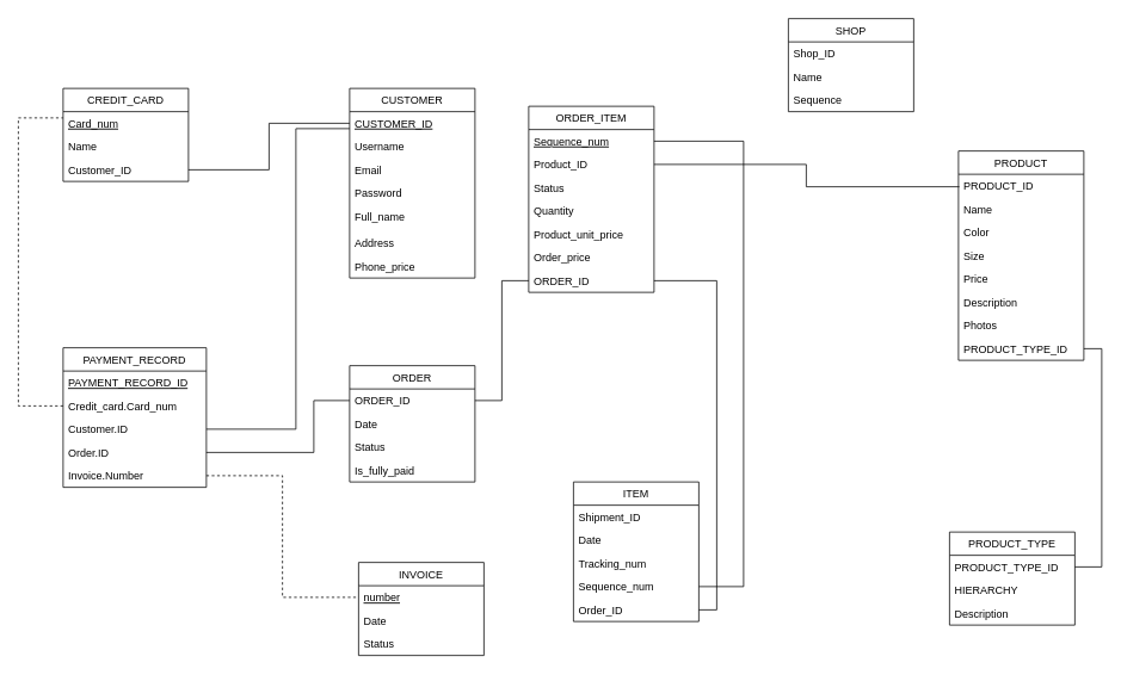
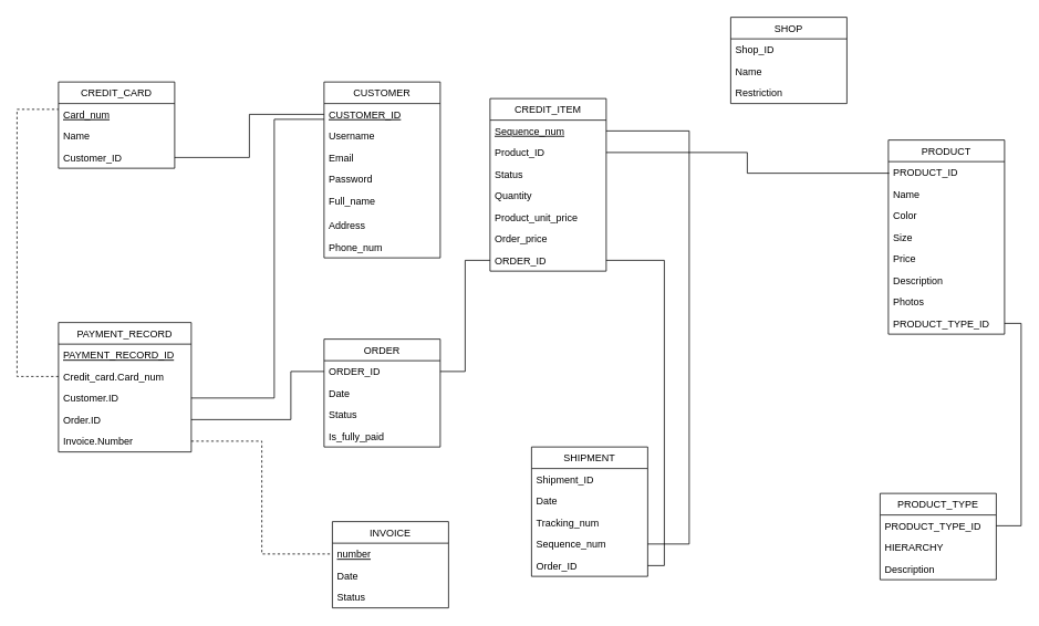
  <mxCell id="0" />
  <mxCell id="1" parent="0" />
  <mxCell id="2" value="CREDIT_CARD" style="swimlane;fontStyle=0;childLayout=stackLayout;horizontal=1;startSize=26;fillColor=none;horizontalStack=0;resizeParent=1;resizeParentMax=0;resizeLast=0;collapsible=1;marginBottom=0;" vertex="1" parent="1"><mxGeometry x="70" y="98" width="140" height="104" as="geometry" /></mxCell>
  <mxCell id="3" value="Card_num" style="text;strokeColor=none;fillColor=none;align=left;verticalAlign=top;spacingLeft=4;spacingRight=4;overflow=hidden;rotatable=0;points=[[0,0.5],[1,0.5]];portConstraint=eastwest;fontStyle=4" vertex="1" parent="2"><mxGeometry y="26" width="140" height="26" as="geometry" /></mxCell>
  <mxCell id="4" value="Name" style="text;strokeColor=none;fillColor=none;align=left;verticalAlign=top;spacingLeft=4;spacingRight=4;overflow=hidden;rotatable=0;points=[[0,0.5],[1,0.5]];portConstraint=eastwest;" vertex="1" parent="2"><mxGeometry y="52" width="140" height="26" as="geometry" /></mxCell>
  <mxCell id="5" value="Customer_ID" style="text;strokeColor=none;fillColor=none;align=left;verticalAlign=top;spacingLeft=4;spacingRight=4;overflow=hidden;rotatable=0;points=[[0,0.5],[1,0.5]];portConstraint=eastwest;" vertex="1" parent="2"><mxGeometry y="78" width="140" height="26" as="geometry" /></mxCell>
  <mxCell id="6" value="CUSTOMER" style="swimlane;fontStyle=0;childLayout=stackLayout;horizontal=1;startSize=26;fillColor=none;horizontalStack=0;resizeParent=1;resizeParentMax=0;resizeLast=0;collapsible=1;marginBottom=0;" vertex="1" parent="1"><mxGeometry x="390" y="98" width="140" height="212" as="geometry" /></mxCell>
  <mxCell id="7" value="CUSTOMER_ID" style="text;strokeColor=none;fillColor=none;align=left;verticalAlign=top;spacingLeft=4;spacingRight=4;overflow=hidden;rotatable=0;points=[[0,0.5],[1,0.5]];portConstraint=eastwest;fontStyle=4" vertex="1" parent="6"><mxGeometry y="26" width="140" height="26" as="geometry" /></mxCell>
  <mxCell id="8" value="Username" style="text;strokeColor=none;fillColor=none;align=left;verticalAlign=top;spacingLeft=4;spacingRight=4;overflow=hidden;rotatable=0;points=[[0,0.5],[1,0.5]];portConstraint=eastwest;" vertex="1" parent="6"><mxGeometry y="52" width="140" height="26" as="geometry" /></mxCell>
  <mxCell id="9" value="Email" style="text;strokeColor=none;fillColor=none;align=left;verticalAlign=top;spacingLeft=4;spacingRight=4;overflow=hidden;rotatable=0;points=[[0,0.5],[1,0.5]];portConstraint=eastwest;" vertex="1" parent="6"><mxGeometry y="78" width="140" height="26" as="geometry" /></mxCell>
  <mxCell id="10" value="Password&#10;" style="text;strokeColor=none;fillColor=none;align=left;verticalAlign=top;spacingLeft=4;spacingRight=4;overflow=hidden;rotatable=0;points=[[0,0.5],[1,0.5]];portConstraint=eastwest;" vertex="1" parent="6"><mxGeometry y="104" width="140" height="26" as="geometry" /></mxCell>
  <mxCell id="11" value="Full_name" style="text;strokeColor=none;fillColor=none;align=left;verticalAlign=top;spacingLeft=4;spacingRight=4;overflow=hidden;rotatable=0;points=[[0,0.5],[1,0.5]];portConstraint=eastwest;" vertex="1" parent="6"><mxGeometry y="130" width="140" height="30" as="geometry" /></mxCell>
  <mxCell id="12" value="Address" style="text;strokeColor=none;fillColor=none;align=left;verticalAlign=top;spacingLeft=4;spacingRight=4;overflow=hidden;rotatable=0;points=[[0,0.5],[1,0.5]];portConstraint=eastwest;" vertex="1" parent="6"><mxGeometry y="160" width="140" height="26" as="geometry" /></mxCell>
- <mxCell id="13" value="Phone_price" style="text;strokeColor=none;fillColor=none;align=left;verticalAlign=top;spacingLeft=4;spacingRight=4;overflow=hidden;rotatable=0;points=[[0,0.5],[1,0.5]];portConstraint=eastwest;" vertex="1" parent="6"><mxGeometry y="186" width="140" height="26" as="geometry" /></mxCell>
+ <mxCell id="13" value="Phone_num" style="text;strokeColor=none;fillColor=none;align=left;verticalAlign=top;spacingLeft=4;spacingRight=4;overflow=hidden;rotatable=0;points=[[0,0.5],[1,0.5]];portConstraint=eastwest;" vertex="1" parent="6"><mxGeometry y="186" width="140" height="26" as="geometry" /></mxCell>
  <mxCell id="14" value="PAYMENT_RECORD" style="swimlane;fontStyle=0;childLayout=stackLayout;horizontal=1;startSize=26;fillColor=none;horizontalStack=0;resizeParent=1;resizeParentMax=0;resizeLast=0;collapsible=1;marginBottom=0;" vertex="1" parent="1"><mxGeometry x="70" y="388" width="160" height="156" as="geometry" /></mxCell>
  <mxCell id="15" value="PAYMENT_RECORD_ID" style="text;strokeColor=none;fillColor=none;align=left;verticalAlign=top;spacingLeft=4;spacingRight=4;overflow=hidden;rotatable=0;points=[[0,0.5],[1,0.5]];portConstraint=eastwest;fontStyle=4" vertex="1" parent="14"><mxGeometry y="26" width="160" height="26" as="geometry" /></mxCell>
  <mxCell id="16" value="Credit_card.Card_num" style="text;strokeColor=none;fillColor=none;align=left;verticalAlign=top;spacingLeft=4;spacingRight=4;overflow=hidden;rotatable=0;points=[[0,0.5],[1,0.5]];portConstraint=eastwest;" vertex="1" parent="14"><mxGeometry y="52" width="160" height="26" as="geometry" /></mxCell>
  <mxCell id="17" value="Customer.ID" style="text;strokeColor=none;fillColor=none;align=left;verticalAlign=top;spacingLeft=4;spacingRight=4;overflow=hidden;rotatable=0;points=[[0,0.5],[1,0.5]];portConstraint=eastwest;" vertex="1" parent="14"><mxGeometry y="78" width="160" height="26" as="geometry" /></mxCell>
  <mxCell id="18" value="Order.ID" style="text;strokeColor=none;fillColor=none;align=left;verticalAlign=top;spacingLeft=4;spacingRight=4;overflow=hidden;rotatable=0;points=[[0,0.5],[1,0.5]];portConstraint=eastwest;" vertex="1" parent="14"><mxGeometry y="104" width="160" height="26" as="geometry" /></mxCell>
  <mxCell id="19" value="Invoice.Number" style="text;strokeColor=none;fillColor=none;align=left;verticalAlign=top;spacingLeft=4;spacingRight=4;overflow=hidden;rotatable=0;points=[[0,0.5],[1,0.5]];portConstraint=eastwest;" vertex="1" parent="14"><mxGeometry y="130" width="160" height="26" as="geometry" /></mxCell>
  <mxCell id="20" value="ORDER" style="swimlane;fontStyle=0;childLayout=stackLayout;horizontal=1;startSize=26;fillColor=none;horizontalStack=0;resizeParent=1;resizeParentMax=0;resizeLast=0;collapsible=1;marginBottom=0;" vertex="1" parent="1"><mxGeometry x="390" y="408" width="140" height="130" as="geometry" /></mxCell>
  <mxCell id="21" value="ORDER_ID" style="text;strokeColor=none;fillColor=none;align=left;verticalAlign=top;spacingLeft=4;spacingRight=4;overflow=hidden;rotatable=0;points=[[0,0.5],[1,0.5]];portConstraint=eastwest;" vertex="1" parent="20"><mxGeometry y="26" width="140" height="26" as="geometry" /></mxCell>
  <mxCell id="22" value="Date" style="text;strokeColor=none;fillColor=none;align=left;verticalAlign=top;spacingLeft=4;spacingRight=4;overflow=hidden;rotatable=0;points=[[0,0.5],[1,0.5]];portConstraint=eastwest;" vertex="1" parent="20"><mxGeometry y="52" width="140" height="26" as="geometry" /></mxCell>
  <mxCell id="23" value="Status" style="text;strokeColor=none;fillColor=none;align=left;verticalAlign=top;spacingLeft=4;spacingRight=4;overflow=hidden;rotatable=0;points=[[0,0.5],[1,0.5]];portConstraint=eastwest;" vertex="1" parent="20"><mxGeometry y="78" width="140" height="26" as="geometry" /></mxCell>
  <mxCell id="24" value="Is_fully_paid" style="text;strokeColor=none;fillColor=none;align=left;verticalAlign=top;spacingLeft=4;spacingRight=4;overflow=hidden;rotatable=0;points=[[0,0.5],[1,0.5]];portConstraint=eastwest;" vertex="1" parent="20"><mxGeometry y="104" width="140" height="26" as="geometry" /></mxCell>
  <mxCell id="25" value="INVOICE" style="swimlane;fontStyle=0;childLayout=stackLayout;horizontal=1;startSize=26;fillColor=none;horizontalStack=0;resizeParent=1;resizeParentMax=0;resizeLast=0;collapsible=1;marginBottom=0;" vertex="1" parent="1"><mxGeometry x="400" y="628" width="140" height="104" as="geometry" /></mxCell>
  <mxCell id="26" value="number" style="text;strokeColor=none;fillColor=none;align=left;verticalAlign=top;spacingLeft=4;spacingRight=4;overflow=hidden;rotatable=0;points=[[0,0.5],[1,0.5]];portConstraint=eastwest;fontStyle=4" vertex="1" parent="25"><mxGeometry y="26" width="140" height="26" as="geometry" /></mxCell>
  <mxCell id="27" value="Date" style="text;strokeColor=none;fillColor=none;align=left;verticalAlign=top;spacingLeft=4;spacingRight=4;overflow=hidden;rotatable=0;points=[[0,0.5],[1,0.5]];portConstraint=eastwest;" vertex="1" parent="25"><mxGeometry y="52" width="140" height="26" as="geometry" /></mxCell>
  <mxCell id="28" value="Status" style="text;strokeColor=none;fillColor=none;align=left;verticalAlign=top;spacingLeft=4;spacingRight=4;overflow=hidden;rotatable=0;points=[[0,0.5],[1,0.5]];portConstraint=eastwest;" vertex="1" parent="25"><mxGeometry y="78" width="140" height="26" as="geometry" /></mxCell>
- <mxCell id="29" value="ITEM" style="swimlane;fontStyle=0;childLayout=stackLayout;horizontal=1;startSize=26;fillColor=none;horizontalStack=0;resizeParent=1;resizeParentMax=0;resizeLast=0;collapsible=1;marginBottom=0;" vertex="1" parent="1"><mxGeometry x="640" y="538" width="140" height="156" as="geometry" /></mxCell>
+ <mxCell id="29" value="SHIPMENT" style="swimlane;fontStyle=0;childLayout=stackLayout;horizontal=1;startSize=26;fillColor=none;horizontalStack=0;resizeParent=1;resizeParentMax=0;resizeLast=0;collapsible=1;marginBottom=0;" vertex="1" parent="1"><mxGeometry x="640" y="538" width="140" height="156" as="geometry" /></mxCell>
  <mxCell id="30" value="Shipment_ID" style="text;strokeColor=none;fillColor=none;align=left;verticalAlign=top;spacingLeft=4;spacingRight=4;overflow=hidden;rotatable=0;points=[[0,0.5],[1,0.5]];portConstraint=eastwest;" vertex="1" parent="29"><mxGeometry y="26" width="140" height="26" as="geometry" /></mxCell>
  <mxCell id="31" value="Date" style="text;strokeColor=none;fillColor=none;align=left;verticalAlign=top;spacingLeft=4;spacingRight=4;overflow=hidden;rotatable=0;points=[[0,0.5],[1,0.5]];portConstraint=eastwest;" vertex="1" parent="29"><mxGeometry y="52" width="140" height="26" as="geometry" /></mxCell>
  <mxCell id="32" value="Tracking_num" style="text;strokeColor=none;fillColor=none;align=left;verticalAlign=top;spacingLeft=4;spacingRight=4;overflow=hidden;rotatable=0;points=[[0,0.5],[1,0.5]];portConstraint=eastwest;" vertex="1" parent="29"><mxGeometry y="78" width="140" height="26" as="geometry" /></mxCell>
  <mxCell id="33" value="Sequence_num" style="text;strokeColor=none;fillColor=none;align=left;verticalAlign=top;spacingLeft=4;spacingRight=4;overflow=hidden;rotatable=0;points=[[0,0.5],[1,0.5]];portConstraint=eastwest;" vertex="1" parent="29"><mxGeometry y="104" width="140" height="26" as="geometry" /></mxCell>
  <mxCell id="34" value="Order_ID" style="text;strokeColor=none;fillColor=none;align=left;verticalAlign=top;spacingLeft=4;spacingRight=4;overflow=hidden;rotatable=0;points=[[0,0.5],[1,0.5]];portConstraint=eastwest;" vertex="1" parent="29"><mxGeometry y="130" width="140" height="26" as="geometry" /></mxCell>
- <mxCell id="35" value="ORDER_ITEM" style="swimlane;fontStyle=0;childLayout=stackLayout;horizontal=1;startSize=26;fillColor=none;horizontalStack=0;resizeParent=1;resizeParentMax=0;resizeLast=0;collapsible=1;marginBottom=0;" vertex="1" parent="1"><mxGeometry x="590" y="118" width="140" height="208" as="geometry" /></mxCell>
+ <mxCell id="35" value="CREDIT_ITEM" style="swimlane;fontStyle=0;childLayout=stackLayout;horizontal=1;startSize=26;fillColor=none;horizontalStack=0;resizeParent=1;resizeParentMax=0;resizeLast=0;collapsible=1;marginBottom=0;" vertex="1" parent="1"><mxGeometry x="590" y="118" width="140" height="208" as="geometry" /></mxCell>
  <mxCell id="36" value="Sequence_num" style="text;strokeColor=none;fillColor=none;align=left;verticalAlign=top;spacingLeft=4;spacingRight=4;overflow=hidden;rotatable=0;points=[[0,0.5],[1,0.5]];portConstraint=eastwest;fontStyle=4" vertex="1" parent="35"><mxGeometry y="26" width="140" height="26" as="geometry" /></mxCell>
  <mxCell id="37" value="Product_ID" style="text;strokeColor=none;fillColor=none;align=left;verticalAlign=top;spacingLeft=4;spacingRight=4;overflow=hidden;rotatable=0;points=[[0,0.5],[1,0.5]];portConstraint=eastwest;" vertex="1" parent="35"><mxGeometry y="52" width="140" height="26" as="geometry" /></mxCell>
  <mxCell id="38" value="Status" style="text;strokeColor=none;fillColor=none;align=left;verticalAlign=top;spacingLeft=4;spacingRight=4;overflow=hidden;rotatable=0;points=[[0,0.5],[1,0.5]];portConstraint=eastwest;" vertex="1" parent="35"><mxGeometry y="78" width="140" height="26" as="geometry" /></mxCell>
  <mxCell id="39" value="Quantity" style="text;strokeColor=none;fillColor=none;align=left;verticalAlign=top;spacingLeft=4;spacingRight=4;overflow=hidden;rotatable=0;points=[[0,0.5],[1,0.5]];portConstraint=eastwest;" vertex="1" parent="35"><mxGeometry y="104" width="140" height="26" as="geometry" /></mxCell>
  <mxCell id="40" value="Product_unit_price" style="text;strokeColor=none;fillColor=none;align=left;verticalAlign=top;spacingLeft=4;spacingRight=4;overflow=hidden;rotatable=0;points=[[0,0.5],[1,0.5]];portConstraint=eastwest;" vertex="1" parent="35"><mxGeometry y="130" width="140" height="26" as="geometry" /></mxCell>
  <mxCell id="41" value="Order_price" style="text;strokeColor=none;fillColor=none;align=left;verticalAlign=top;spacingLeft=4;spacingRight=4;overflow=hidden;rotatable=0;points=[[0,0.5],[1,0.5]];portConstraint=eastwest;" vertex="1" parent="35"><mxGeometry y="156" width="140" height="26" as="geometry" /></mxCell>
  <mxCell id="42" value="ORDER_ID" style="text;strokeColor=none;fillColor=none;align=left;verticalAlign=top;spacingLeft=4;spacingRight=4;overflow=hidden;rotatable=0;points=[[0,0.5],[1,0.5]];portConstraint=eastwest;" vertex="1" parent="35"><mxGeometry y="182" width="140" height="26" as="geometry" /></mxCell>
  <mxCell id="43" value="SHOP" style="swimlane;fontStyle=0;childLayout=stackLayout;horizontal=1;startSize=26;fillColor=none;horizontalStack=0;resizeParent=1;resizeParentMax=0;resizeLast=0;collapsible=1;marginBottom=0;" vertex="1" parent="1"><mxGeometry x="880" y="20" width="140" height="104" as="geometry" /></mxCell>
  <mxCell id="44" value="Shop_ID" style="text;strokeColor=none;fillColor=none;align=left;verticalAlign=top;spacingLeft=4;spacingRight=4;overflow=hidden;rotatable=0;points=[[0,0.5],[1,0.5]];portConstraint=eastwest;" vertex="1" parent="43"><mxGeometry y="26" width="140" height="26" as="geometry" /></mxCell>
  <mxCell id="45" value="Name" style="text;strokeColor=none;fillColor=none;align=left;verticalAlign=top;spacingLeft=4;spacingRight=4;overflow=hidden;rotatable=0;points=[[0,0.5],[1,0.5]];portConstraint=eastwest;" vertex="1" parent="43"><mxGeometry y="52" width="140" height="26" as="geometry" /></mxCell>
- <mxCell id="46" value="Sequence" style="text;strokeColor=none;fillColor=none;align=left;verticalAlign=top;spacingLeft=4;spacingRight=4;overflow=hidden;rotatable=0;points=[[0,0.5],[1,0.5]];portConstraint=eastwest;" vertex="1" parent="43"><mxGeometry y="78" width="140" height="26" as="geometry" /></mxCell>
+ <mxCell id="46" value="Restriction" style="text;strokeColor=none;fillColor=none;align=left;verticalAlign=top;spacingLeft=4;spacingRight=4;overflow=hidden;rotatable=0;points=[[0,0.5],[1,0.5]];portConstraint=eastwest;" vertex="1" parent="43"><mxGeometry y="78" width="140" height="26" as="geometry" /></mxCell>
  <mxCell id="47" value="PRODUCT" style="swimlane;fontStyle=0;childLayout=stackLayout;horizontal=1;startSize=26;fillColor=none;horizontalStack=0;resizeParent=1;resizeParentMax=0;resizeLast=0;collapsible=1;marginBottom=0;" vertex="1" parent="1"><mxGeometry x="1070" y="168" width="140" height="234" as="geometry" /></mxCell>
  <mxCell id="48" value="PRODUCT_ID&#10;&#10;" style="text;strokeColor=none;fillColor=none;align=left;verticalAlign=top;spacingLeft=4;spacingRight=4;overflow=hidden;rotatable=0;points=[[0,0.5],[1,0.5]];portConstraint=eastwest;" vertex="1" parent="47"><mxGeometry y="26" width="140" height="26" as="geometry" /></mxCell>
  <mxCell id="49" value="Name" style="text;strokeColor=none;fillColor=none;align=left;verticalAlign=top;spacingLeft=4;spacingRight=4;overflow=hidden;rotatable=0;points=[[0,0.5],[1,0.5]];portConstraint=eastwest;" vertex="1" parent="47"><mxGeometry y="52" width="140" height="26" as="geometry" /></mxCell>
  <mxCell id="50" value="Color" style="text;strokeColor=none;fillColor=none;align=left;verticalAlign=top;spacingLeft=4;spacingRight=4;overflow=hidden;rotatable=0;points=[[0,0.5],[1,0.5]];portConstraint=eastwest;" vertex="1" parent="47"><mxGeometry y="78" width="140" height="26" as="geometry" /></mxCell>
  <mxCell id="51" value="Size" style="text;strokeColor=none;fillColor=none;align=left;verticalAlign=top;spacingLeft=4;spacingRight=4;overflow=hidden;rotatable=0;points=[[0,0.5],[1,0.5]];portConstraint=eastwest;" vertex="1" parent="47"><mxGeometry y="104" width="140" height="26" as="geometry" /></mxCell>
  <mxCell id="52" value="Price" style="text;strokeColor=none;fillColor=none;align=left;verticalAlign=top;spacingLeft=4;spacingRight=4;overflow=hidden;rotatable=0;points=[[0,0.5],[1,0.5]];portConstraint=eastwest;" vertex="1" parent="47"><mxGeometry y="130" width="140" height="26" as="geometry" /></mxCell>
  <mxCell id="53" value="Description" style="text;strokeColor=none;fillColor=none;align=left;verticalAlign=top;spacingLeft=4;spacingRight=4;overflow=hidden;rotatable=0;points=[[0,0.5],[1,0.5]];portConstraint=eastwest;" vertex="1" parent="47"><mxGeometry y="156" width="140" height="26" as="geometry" /></mxCell>
  <mxCell id="54" value="Photos" style="text;strokeColor=none;fillColor=none;align=left;verticalAlign=top;spacingLeft=4;spacingRight=4;overflow=hidden;rotatable=0;points=[[0,0.5],[1,0.5]];portConstraint=eastwest;" vertex="1" parent="47"><mxGeometry y="182" width="140" height="26" as="geometry" /></mxCell>
  <mxCell id="55" value="PRODUCT_TYPE_ID" style="text;strokeColor=none;fillColor=none;align=left;verticalAlign=top;spacingLeft=4;spacingRight=4;overflow=hidden;rotatable=0;points=[[0,0.5],[1,0.5]];portConstraint=eastwest;" vertex="1" parent="47"><mxGeometry y="208" width="140" height="26" as="geometry" /></mxCell>
  <mxCell id="56" value="PRODUCT_TYPE" style="swimlane;fontStyle=0;childLayout=stackLayout;horizontal=1;startSize=26;fillColor=none;horizontalStack=0;resizeParent=1;resizeParentMax=0;resizeLast=0;collapsible=1;marginBottom=0;" vertex="1" parent="1"><mxGeometry x="1060" y="594" width="140" height="104" as="geometry" /></mxCell>
  <mxCell id="57" value="PRODUCT_TYPE_ID" style="text;strokeColor=none;fillColor=none;align=left;verticalAlign=top;spacingLeft=4;spacingRight=4;overflow=hidden;rotatable=0;points=[[0,0.5],[1,0.5]];portConstraint=eastwest;" vertex="1" parent="56"><mxGeometry y="26" width="140" height="26" as="geometry" /></mxCell>
  <mxCell id="58" value="HIERARCHY" style="text;strokeColor=none;fillColor=none;align=left;verticalAlign=top;spacingLeft=4;spacingRight=4;overflow=hidden;rotatable=0;points=[[0,0.5],[1,0.5]];portConstraint=eastwest;" vertex="1" parent="56"><mxGeometry y="52" width="140" height="26" as="geometry" /></mxCell>
  <mxCell id="59" value="Description" style="text;strokeColor=none;fillColor=none;align=left;verticalAlign=top;spacingLeft=4;spacingRight=4;overflow=hidden;rotatable=0;points=[[0,0.5],[1,0.5]];portConstraint=eastwest;" vertex="1" parent="56"><mxGeometry y="78" width="140" height="26" as="geometry" /></mxCell>
  <mxCell id="60" style="edgeStyle=orthogonalEdgeStyle;rounded=0;orthogonalLoop=1;jettySize=auto;html=1;endArrow=none;endFill=0;" edge="1" parent="1" source="5" target="7"><mxGeometry relative="1" as="geometry" /></mxCell>
  <mxCell id="61" style="edgeStyle=orthogonalEdgeStyle;rounded=0;orthogonalLoop=1;jettySize=auto;html=1;entryX=0;entryY=0.269;entryDx=0;entryDy=0;entryPerimeter=0;endArrow=none;endFill=0;dashed=1;" edge="1" parent="1" source="16" target="3"><mxGeometry relative="1" as="geometry"><Array as="points"><mxPoint x="20" y="453" /><mxPoint x="20" y="131" /></Array></mxGeometry></mxCell>
  <mxCell id="62" style="edgeStyle=orthogonalEdgeStyle;rounded=0;orthogonalLoop=1;jettySize=auto;html=1;entryX=0;entryY=0.731;entryDx=0;entryDy=0;entryPerimeter=0;endArrow=none;endFill=0;" edge="1" parent="1" source="17" target="7"><mxGeometry relative="1" as="geometry"><Array as="points"><mxPoint x="330" y="479" /><mxPoint x="330" y="143" /></Array></mxGeometry></mxCell>
  <mxCell id="63" style="edgeStyle=orthogonalEdgeStyle;rounded=0;orthogonalLoop=1;jettySize=auto;html=1;endArrow=none;endFill=0;" edge="1" parent="1" source="18" target="21"><mxGeometry relative="1" as="geometry"><Array as="points"><mxPoint x="350" y="505" /><mxPoint x="350" y="447" /></Array></mxGeometry></mxCell>
  <mxCell id="64" style="edgeStyle=orthogonalEdgeStyle;rounded=0;orthogonalLoop=1;jettySize=auto;html=1;endArrow=none;endFill=0;dashed=1;" edge="1" parent="1" source="19" target="26"><mxGeometry relative="1" as="geometry" /></mxCell>
  <mxCell id="65" style="edgeStyle=orthogonalEdgeStyle;rounded=0;orthogonalLoop=1;jettySize=auto;html=1;endArrow=none;endFill=0;" edge="1" parent="1" source="42" target="21"><mxGeometry relative="1" as="geometry" /></mxCell>
  <mxCell id="66" style="edgeStyle=orthogonalEdgeStyle;rounded=0;orthogonalLoop=1;jettySize=auto;html=1;entryX=0.007;entryY=0.538;entryDx=0;entryDy=0;entryPerimeter=0;endArrow=none;endFill=0;" edge="1" parent="1" source="37" target="48"><mxGeometry relative="1" as="geometry" /></mxCell>
  <mxCell id="67" style="edgeStyle=orthogonalEdgeStyle;rounded=0;orthogonalLoop=1;jettySize=auto;html=1;endArrow=none;endFill=0;" edge="1" parent="1" source="55" target="57"><mxGeometry relative="1" as="geometry"><Array as="points"><mxPoint x="1230" y="389" /><mxPoint x="1230" y="633" /></Array></mxGeometry></mxCell>
  <mxCell id="68" style="edgeStyle=orthogonalEdgeStyle;rounded=0;orthogonalLoop=1;jettySize=auto;html=1;exitX=1;exitY=0.5;exitDx=0;exitDy=0;entryX=1;entryY=0.5;entryDx=0;entryDy=0;endArrow=none;endFill=0;" edge="1" parent="1" source="33" target="36"><mxGeometry relative="1" as="geometry"><Array as="points"><mxPoint x="830" y="655" /><mxPoint x="830" y="157" /></Array></mxGeometry></mxCell>
  <mxCell id="69" style="edgeStyle=orthogonalEdgeStyle;rounded=0;orthogonalLoop=1;jettySize=auto;html=1;exitX=1;exitY=0.5;exitDx=0;exitDy=0;entryX=1;entryY=0.5;entryDx=0;entryDy=0;endArrow=none;endFill=0;" edge="1" parent="1" source="34" target="42"><mxGeometry relative="1" as="geometry" /></mxCell>
